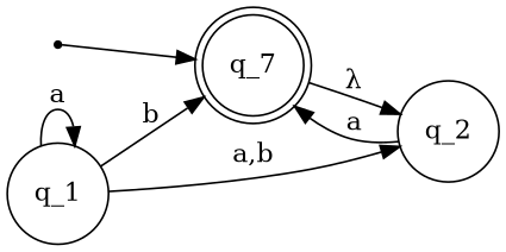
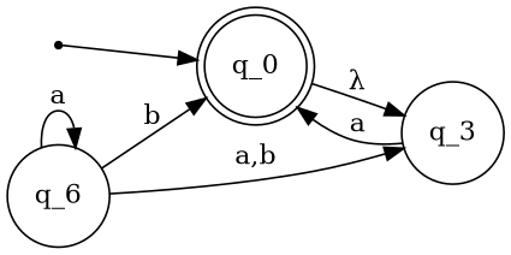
  digraph {
    rankdir=LR
    node [shape=circle]
    qi [shape=point]
-   q_0 [shape=doublecircle label=q_7]
-   q_2
-   q_1
+   q_0 [shape=doublecircle]
+   q_2 [label=q_3]
+   q_1 [label=q_6]
    qi -> q_0
    q_0 -> q_2 [label="λ"]
    q_2 -> q_0 [label=a]
    q_1 -> q_0 [label=b]
    q_1 -> q_2 [label="a,b"]
    q_1 -> q_1 [label=a]
  }
